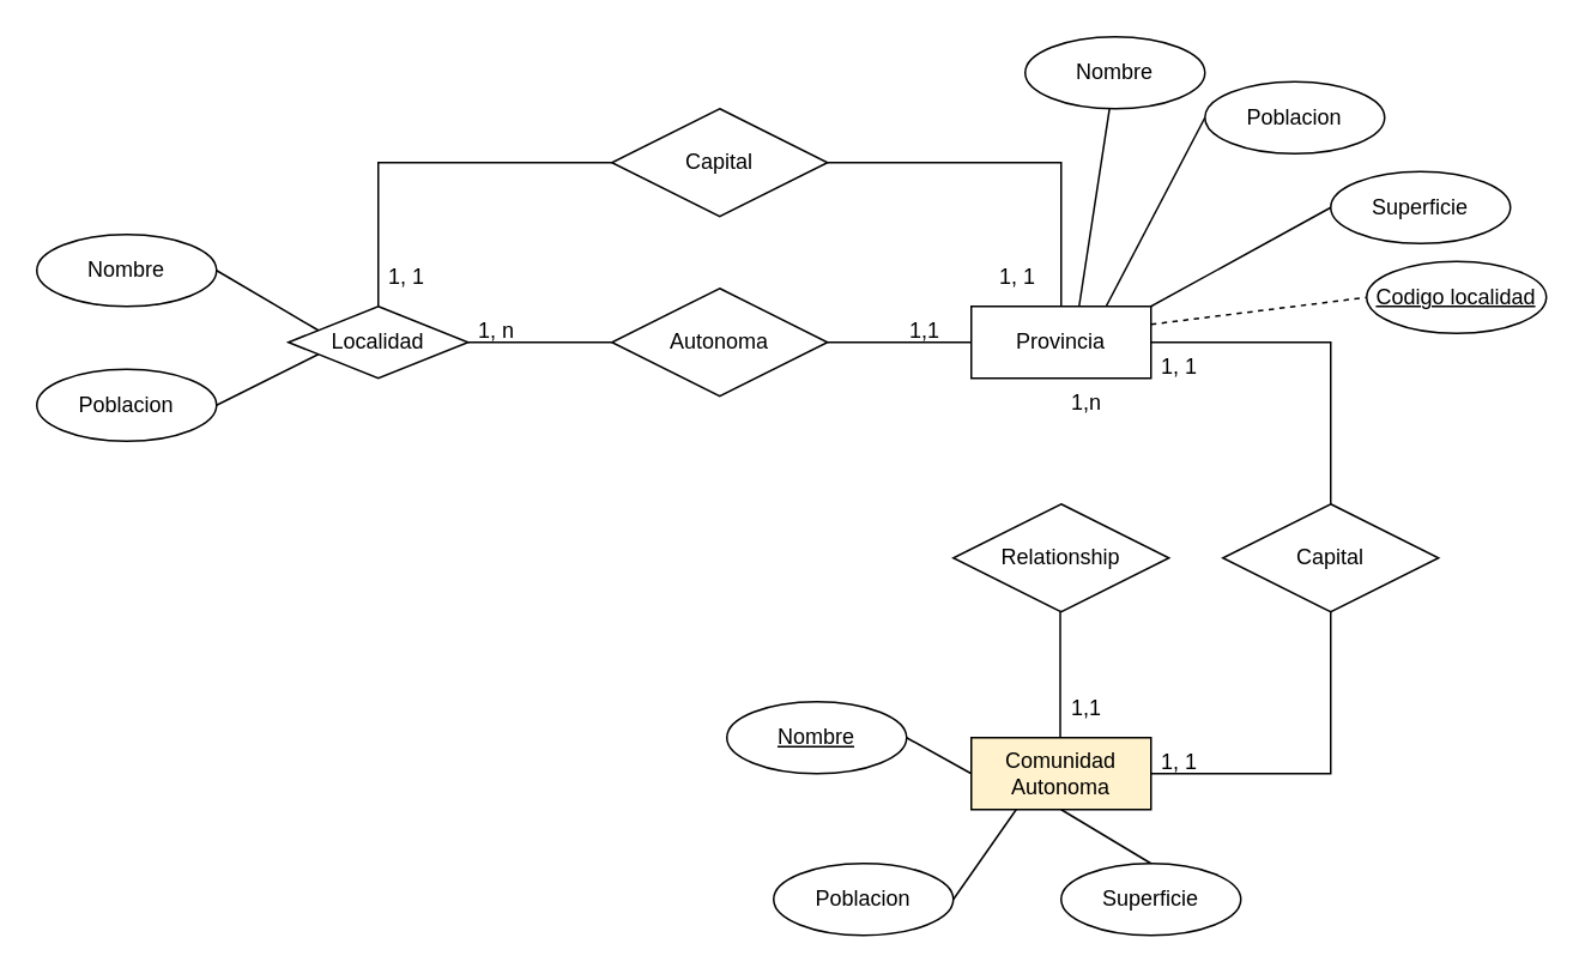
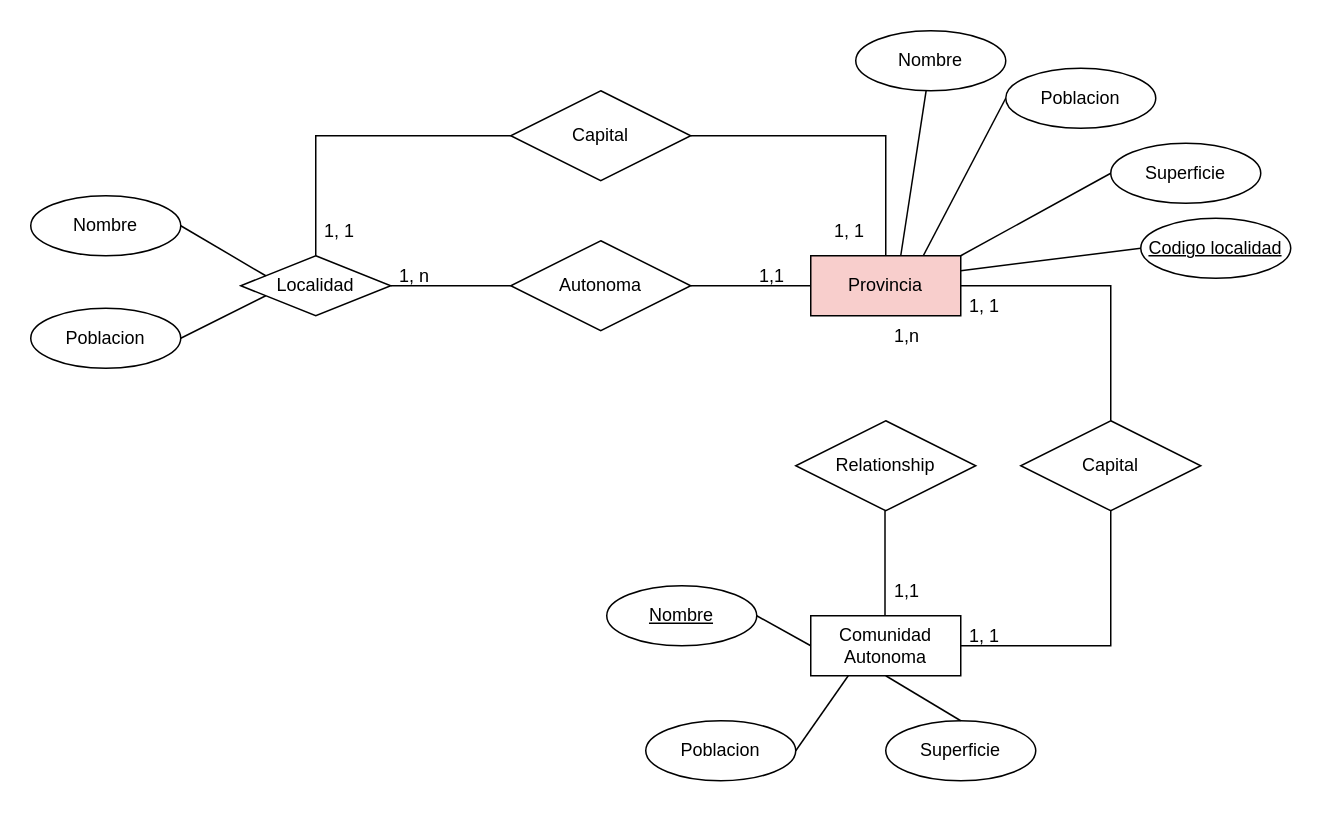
  <mxCell id="0" />
  <mxCell id="1" parent="0" />
  <mxCell id="2" value="Localidad" style="rhombus;whiteSpace=wrap;html=1;align=center;" vertex="1" parent="1"><mxGeometry x="160" y="170" width="100" height="40" as="geometry" /></mxCell>
  <mxCell id="3" value="Nombre" style="ellipse;whiteSpace=wrap;html=1;align=center;" vertex="1" parent="1"><mxGeometry x="20" y="130" width="100" height="40" as="geometry" /></mxCell>
  <mxCell id="4" value="Poblacion" style="ellipse;whiteSpace=wrap;html=1;align=center;" vertex="1" parent="1"><mxGeometry x="20" y="205" width="100" height="40" as="geometry" /></mxCell>
- <mxCell id="5" value="Provincia" style="whiteSpace=wrap;html=1;align=center;" vertex="1" parent="1"><mxGeometry x="540" y="170" width="100" height="40" as="geometry" /></mxCell>
+ <mxCell id="5" value="Provincia" style="whiteSpace=wrap;html=1;align=center;fillColor=#f8cecc;" vertex="1" parent="1"><mxGeometry x="540" y="170" width="100" height="40" as="geometry" /></mxCell>
  <mxCell id="6" value="Nombre" style="ellipse;whiteSpace=wrap;html=1;align=center;" vertex="1" parent="1"><mxGeometry x="570" y="20" width="100" height="40" as="geometry" /></mxCell>
  <mxCell id="7" value="Poblacion" style="ellipse;whiteSpace=wrap;html=1;align=center;" vertex="1" parent="1"><mxGeometry x="670" y="45" width="100" height="40" as="geometry" /></mxCell>
  <mxCell id="8" value="Superficie" style="ellipse;whiteSpace=wrap;html=1;align=center;" vertex="1" parent="1"><mxGeometry x="740" y="95" width="100" height="40" as="geometry" /></mxCell>
- <mxCell id="9" value="Comunidad Autonoma" style="whiteSpace=wrap;html=1;align=center;fillColor=#fff2cc;" vertex="1" parent="1"><mxGeometry x="540" y="410" width="100" height="40" as="geometry" /></mxCell>
+ <mxCell id="9" value="Comunidad Autonoma" style="whiteSpace=wrap;html=1;align=center;" vertex="1" parent="1"><mxGeometry x="540" y="410" width="100" height="40" as="geometry" /></mxCell>
  <mxCell id="10" value="Poblacion" style="ellipse;whiteSpace=wrap;html=1;align=center;" vertex="1" parent="1"><mxGeometry x="430" y="480" width="100" height="40" as="geometry" /></mxCell>
  <mxCell id="11" value="Superficie" style="ellipse;whiteSpace=wrap;html=1;align=center;" vertex="1" parent="1"><mxGeometry x="590" y="480" width="100" height="40" as="geometry" /></mxCell>
  <mxCell id="12" value="Codigo localidad" style="ellipse;whiteSpace=wrap;html=1;align=center;fontStyle=4;" vertex="1" parent="1"><mxGeometry x="760" y="145" width="100" height="40" as="geometry" /></mxCell>
  <mxCell id="13" value="Autonoma" style="shape=rhombus;perimeter=rhombusPerimeter;whiteSpace=wrap;html=1;align=center;" vertex="1" parent="1"><mxGeometry x="340" y="160" width="120" height="60" as="geometry" /></mxCell>
  <mxCell id="14" value="" style="line;strokeWidth=1;rotatable=0;dashed=0;labelPosition=right;align=left;verticalAlign=middle;spacingTop=0;spacingLeft=6;points=[];portConstraint=eastwest;" vertex="1" parent="1"><mxGeometry x="260" y="185" width="80" height="10" as="geometry" /></mxCell>
  <mxCell id="15" value="" style="line;strokeWidth=1;rotatable=0;dashed=0;labelPosition=right;align=left;verticalAlign=middle;spacingTop=0;spacingLeft=6;points=[];portConstraint=eastwest;" vertex="1" parent="1"><mxGeometry x="460" y="185" width="80" height="10" as="geometry" /></mxCell>
  <mxCell id="16" value="1,1" style="text;strokeColor=none;fillColor=none;spacingLeft=4;spacingRight=4;overflow=hidden;rotatable=0;points=[[0,0.5],[1,0.5]];portConstraint=eastwest;fontSize=12;whiteSpace=wrap;html=1;" vertex="1" parent="1"><mxGeometry x="500" y="170" width="40" height="30" as="geometry" /></mxCell>
  <mxCell id="17" value="1, n" style="text;strokeColor=none;fillColor=none;spacingLeft=4;spacingRight=4;overflow=hidden;rotatable=0;points=[[0,0.5],[1,0.5]];portConstraint=eastwest;fontSize=12;whiteSpace=wrap;html=1;" vertex="1" parent="1"><mxGeometry x="260" y="170" width="40" height="30" as="geometry" /></mxCell>
  <mxCell id="18" value="Relationship" style="shape=rhombus;perimeter=rhombusPerimeter;whiteSpace=wrap;html=1;align=center;" vertex="1" parent="1"><mxGeometry x="530" y="280" width="120" height="60" as="geometry" /></mxCell>
  <mxCell id="19" value="" style="endArrow=none;html=1;rounded=0;entryX=0.5;entryY=1;entryDx=0;entryDy=0;exitX=0.5;exitY=0;exitDx=0;exitDy=0;" edge="1" parent="1"><mxGeometry relative="1" as="geometry"><mxPoint x="589.5" y="410" as="sourcePoint" /><mxPoint x="589.5" y="340" as="targetPoint" /></mxGeometry></mxCell>
  <mxCell id="20" value="1,n" style="text;strokeColor=none;fillColor=none;spacingLeft=4;spacingRight=4;overflow=hidden;rotatable=0;points=[[0,0.5],[1,0.5]];portConstraint=eastwest;fontSize=12;whiteSpace=wrap;html=1;" vertex="1" parent="1"><mxGeometry x="590" y="210" width="40" height="30" as="geometry" /></mxCell>
  <mxCell id="21" value="1,1" style="text;strokeColor=none;fillColor=none;spacingLeft=4;spacingRight=4;overflow=hidden;rotatable=0;points=[[0,0.5],[1,0.5]];portConstraint=eastwest;fontSize=12;whiteSpace=wrap;html=1;" vertex="1" parent="1"><mxGeometry x="590" y="380" width="40" height="30" as="geometry" /></mxCell>
  <mxCell id="22" value="Capital" style="shape=rhombus;perimeter=rhombusPerimeter;whiteSpace=wrap;html=1;align=center;" vertex="1" parent="1"><mxGeometry x="340" y="60" width="120" height="60" as="geometry" /></mxCell>
  <mxCell id="23" value="Capital" style="shape=rhombus;perimeter=rhombusPerimeter;whiteSpace=wrap;html=1;align=center;" vertex="1" parent="1"><mxGeometry x="680" y="280" width="120" height="60" as="geometry" /></mxCell>
  <mxCell id="24" value="" style="endArrow=none;html=1;rounded=0;entryX=0;entryY=0.5;entryDx=0;entryDy=0;exitX=0.5;exitY=0;exitDx=0;exitDy=0;" edge="1" parent="1" source="2" target="22"><mxGeometry relative="1" as="geometry"><mxPoint x="450" y="330" as="sourcePoint" /><mxPoint x="610" y="330" as="targetPoint" /><Array as="points"><mxPoint x="210" y="90" /></Array></mxGeometry></mxCell>
  <mxCell id="25" value="" style="endArrow=none;html=1;rounded=0;exitX=1;exitY=0.5;exitDx=0;exitDy=0;entryX=0.5;entryY=0;entryDx=0;entryDy=0;" edge="1" parent="1" source="22" target="5"><mxGeometry relative="1" as="geometry"><mxPoint x="450" y="330" as="sourcePoint" /><mxPoint x="610" y="330" as="targetPoint" /><Array as="points"><mxPoint x="590" y="90" /></Array></mxGeometry></mxCell>
  <mxCell id="26" value="" style="endArrow=none;html=1;rounded=0;exitX=1;exitY=0.5;exitDx=0;exitDy=0;entryX=0.5;entryY=0;entryDx=0;entryDy=0;" edge="1" parent="1" source="5" target="23"><mxGeometry relative="1" as="geometry"><mxPoint x="450" y="330" as="sourcePoint" /><mxPoint x="610" y="330" as="targetPoint" /><Array as="points"><mxPoint x="740" y="190" /></Array></mxGeometry></mxCell>
  <mxCell id="27" value="" style="endArrow=none;html=1;rounded=0;exitX=1;exitY=0.5;exitDx=0;exitDy=0;entryX=0.5;entryY=1;entryDx=0;entryDy=0;" edge="1" parent="1" source="9" target="23"><mxGeometry relative="1" as="geometry"><mxPoint x="450" y="330" as="sourcePoint" /><mxPoint x="610" y="330" as="targetPoint" /><Array as="points"><mxPoint x="740" y="430" /></Array></mxGeometry></mxCell>
  <mxCell id="28" value="1, 1" style="text;strokeColor=none;fillColor=none;spacingLeft=4;spacingRight=4;overflow=hidden;rotatable=0;points=[[0,0.5],[1,0.5]];portConstraint=eastwest;fontSize=12;whiteSpace=wrap;html=1;" vertex="1" parent="1"><mxGeometry x="640" y="190" width="40" height="30" as="geometry" /></mxCell>
  <mxCell id="29" value="1, 1" style="text;strokeColor=none;fillColor=none;spacingLeft=4;spacingRight=4;overflow=hidden;rotatable=0;points=[[0,0.5],[1,0.5]];portConstraint=eastwest;fontSize=12;whiteSpace=wrap;html=1;" vertex="1" parent="1"><mxGeometry x="640" y="410" width="40" height="30" as="geometry" /></mxCell>
  <mxCell id="30" value="1, 1" style="text;strokeColor=none;fillColor=none;spacingLeft=4;spacingRight=4;overflow=hidden;rotatable=0;points=[[0,0.5],[1,0.5]];portConstraint=eastwest;fontSize=12;whiteSpace=wrap;html=1;" vertex="1" parent="1"><mxGeometry x="550" y="140" width="40" height="30" as="geometry" /></mxCell>
  <mxCell id="31" value="1, 1" style="text;strokeColor=none;fillColor=none;spacingLeft=4;spacingRight=4;overflow=hidden;rotatable=0;points=[[0,0.5],[1,0.5]];portConstraint=eastwest;fontSize=12;whiteSpace=wrap;html=1;" vertex="1" parent="1"><mxGeometry x="210" y="140" width="40" height="30" as="geometry" /></mxCell>
  <mxCell id="32" value="" style="endArrow=none;html=1;rounded=0;exitX=1;exitY=0.5;exitDx=0;exitDy=0;entryX=0;entryY=0.25;entryDx=0;entryDy=0;" edge="1" parent="1" source="3" target="2"><mxGeometry relative="1" as="geometry"><mxPoint x="450" y="330" as="sourcePoint" /><mxPoint x="610" y="330" as="targetPoint" /></mxGeometry></mxCell>
  <mxCell id="33" value="" style="endArrow=none;html=1;rounded=0;exitX=1;exitY=0.5;exitDx=0;exitDy=0;entryX=0;entryY=0.75;entryDx=0;entryDy=0;" edge="1" parent="1" source="4" target="2"><mxGeometry relative="1" as="geometry"><mxPoint x="130" y="160" as="sourcePoint" /><mxPoint x="170" y="190" as="targetPoint" /></mxGeometry></mxCell>
  <mxCell id="34" value="Nombre" style="ellipse;whiteSpace=wrap;html=1;align=center;fontStyle=4;" vertex="1" parent="1"><mxGeometry x="404" y="390" width="100" height="40" as="geometry" /></mxCell>
  <mxCell id="35" value="" style="endArrow=none;html=1;rounded=0;exitX=1;exitY=0.5;exitDx=0;exitDy=0;entryX=0;entryY=0.5;entryDx=0;entryDy=0;" edge="1" parent="1" source="34" target="9"><mxGeometry relative="1" as="geometry"><mxPoint x="450" y="330" as="sourcePoint" /><mxPoint x="610" y="330" as="targetPoint" /></mxGeometry></mxCell>
  <mxCell id="36" value="" style="endArrow=none;html=1;rounded=0;exitX=1;exitY=0.5;exitDx=0;exitDy=0;entryX=0.25;entryY=1;entryDx=0;entryDy=0;" edge="1" parent="1" source="10" target="9"><mxGeometry relative="1" as="geometry"><mxPoint x="450" y="330" as="sourcePoint" /><mxPoint x="610" y="330" as="targetPoint" /></mxGeometry></mxCell>
  <mxCell id="37" value="" style="endArrow=none;html=1;rounded=0;exitX=0.5;exitY=1;exitDx=0;exitDy=0;entryX=0.5;entryY=0;entryDx=0;entryDy=0;" edge="1" parent="1" source="9" target="11"><mxGeometry relative="1" as="geometry"><mxPoint x="450" y="330" as="sourcePoint" /><mxPoint x="610" y="330" as="targetPoint" /></mxGeometry></mxCell>
  <mxCell id="38" value="" style="endArrow=none;html=1;rounded=0;" edge="1" parent="1" target="6"><mxGeometry relative="1" as="geometry"><mxPoint x="600" y="170" as="sourcePoint" /><mxPoint x="610" y="330" as="targetPoint" /></mxGeometry></mxCell>
  <mxCell id="39" value="" style="endArrow=none;html=1;rounded=0;exitX=0.75;exitY=0;exitDx=0;exitDy=0;entryX=0;entryY=0.5;entryDx=0;entryDy=0;" edge="1" parent="1" source="5" target="7"><mxGeometry relative="1" as="geometry"><mxPoint x="450" y="330" as="sourcePoint" /><mxPoint x="610" y="330" as="targetPoint" /></mxGeometry></mxCell>
  <mxCell id="40" value="" style="endArrow=none;html=1;rounded=0;exitX=1;exitY=0;exitDx=0;exitDy=0;entryX=0;entryY=0.5;entryDx=0;entryDy=0;" edge="1" parent="1" source="5" target="8"><mxGeometry relative="1" as="geometry"><mxPoint x="625" y="180" as="sourcePoint" /><mxPoint x="725" y="104" as="targetPoint" /></mxGeometry></mxCell>
- <mxCell id="41" value="" style="endArrow=none;html=1;rounded=0;exitX=1;exitY=0.25;exitDx=0;exitDy=0;entryX=0;entryY=0.5;entryDx=0;entryDy=0;dashed=1;" edge="1" parent="1" source="5" target="12"><mxGeometry relative="1" as="geometry"><mxPoint x="450" y="330" as="sourcePoint" /><mxPoint x="610" y="330" as="targetPoint" /></mxGeometry></mxCell>
+ <mxCell id="41" value="" style="endArrow=none;html=1;rounded=0;exitX=1;exitY=0.25;exitDx=0;exitDy=0;entryX=0;entryY=0.5;entryDx=0;entryDy=0;" edge="1" parent="1" source="5" target="12"><mxGeometry relative="1" as="geometry"><mxPoint x="450" y="330" as="sourcePoint" /><mxPoint x="610" y="330" as="targetPoint" /></mxGeometry></mxCell>
